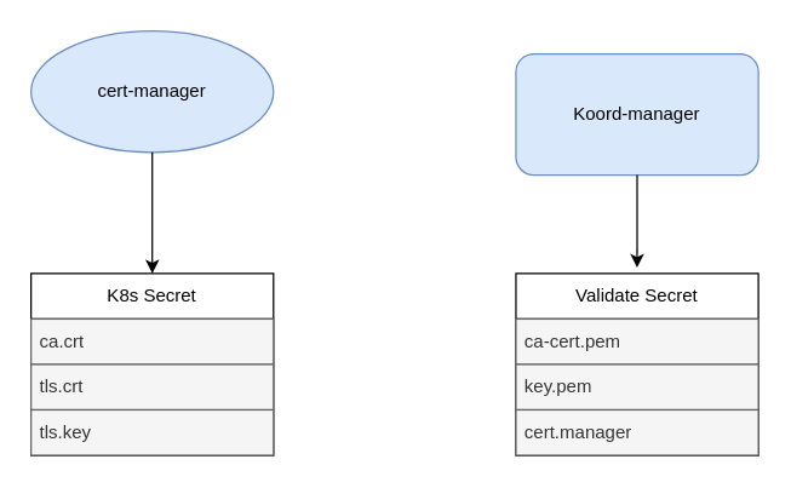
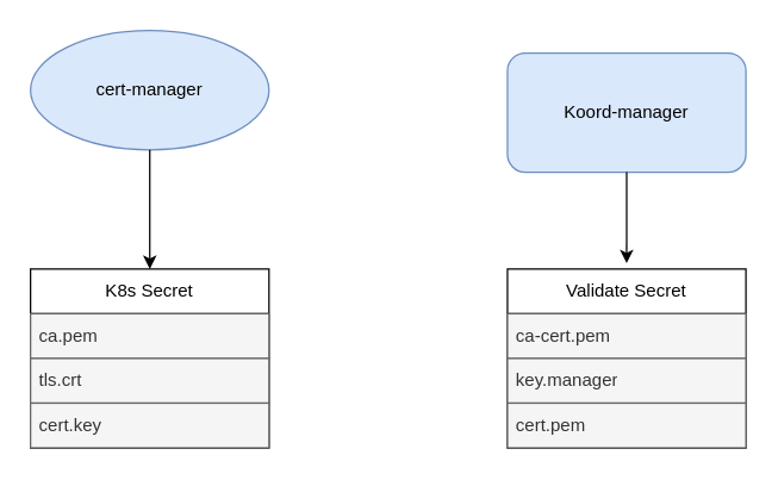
  <mxCell id="0" />
  <mxCell id="1" parent="0" />
  <mxCell id="2" value="cert-manager" style="ellipse;whiteSpace=wrap;html=1;fillColor=#dae8fc;strokeColor=#6c8ebf;" vertex="1" parent="1"><mxGeometry x="20" y="20" width="160" height="80" as="geometry" /></mxCell>
  <mxCell id="3" value="Koord-manager" style="rounded=1;whiteSpace=wrap;html=1;fillColor=#dae8fc;strokeColor=#6c8ebf;" vertex="1" parent="1"><mxGeometry x="340" y="35" width="160" height="80" as="geometry" /></mxCell>
  <mxCell id="4" value="" style="endArrow=classic;html=1;rounded=0;exitX=0.5;exitY=1;exitDx=0;exitDy=0;" edge="1" parent="1" source="2"><mxGeometry width="50" height="50" relative="1" as="geometry"><mxPoint x="300" y="260" as="sourcePoint" /><mxPoint x="100" y="180" as="targetPoint" /></mxGeometry></mxCell>
  <mxCell id="5" value="K8s Secret" style="swimlane;fontStyle=0;childLayout=stackLayout;horizontal=1;startSize=30;horizontalStack=0;resizeParent=1;resizeParentMax=0;resizeLast=0;collapsible=1;marginBottom=0;whiteSpace=wrap;html=1;" vertex="1" parent="1"><mxGeometry x="20" y="180" width="160" height="120" as="geometry"><mxRectangle x="120" y="240" width="100" height="30" as="alternateBounds" /></mxGeometry></mxCell>
- <mxCell id="6" value="ca.crt" style="text;strokeColor=#666666;fillColor=#f5f5f5;align=left;verticalAlign=middle;spacingLeft=4;spacingRight=4;overflow=hidden;points=[[0,0.5],[1,0.5]];portConstraint=eastwest;rotatable=0;whiteSpace=wrap;html=1;fontColor=#333333;" vertex="1" parent="5"><mxGeometry y="30" width="160" height="30" as="geometry" /></mxCell>
+ <mxCell id="6" value="ca.pem" style="text;strokeColor=#666666;fillColor=#f5f5f5;align=left;verticalAlign=middle;spacingLeft=4;spacingRight=4;overflow=hidden;points=[[0,0.5],[1,0.5]];portConstraint=eastwest;rotatable=0;whiteSpace=wrap;html=1;fontColor=#333333;" vertex="1" parent="5"><mxGeometry y="30" width="160" height="30" as="geometry" /></mxCell>
  <mxCell id="7" value="tls.crt" style="text;strokeColor=#666666;fillColor=#f5f5f5;align=left;verticalAlign=middle;spacingLeft=4;spacingRight=4;overflow=hidden;points=[[0,0.5],[1,0.5]];portConstraint=eastwest;rotatable=0;whiteSpace=wrap;html=1;fontColor=#333333;" vertex="1" parent="5"><mxGeometry y="60" width="160" height="30" as="geometry" /></mxCell>
- <mxCell id="8" value="tls.key" style="text;strokeColor=#666666;fillColor=#f5f5f5;align=left;verticalAlign=middle;spacingLeft=4;spacingRight=4;overflow=hidden;points=[[0,0.5],[1,0.5]];portConstraint=eastwest;rotatable=0;whiteSpace=wrap;html=1;fontColor=#333333;" vertex="1" parent="5"><mxGeometry y="90" width="160" height="30" as="geometry" /></mxCell>
+ <mxCell id="8" value="cert.key" style="text;strokeColor=#666666;fillColor=#f5f5f5;align=left;verticalAlign=middle;spacingLeft=4;spacingRight=4;overflow=hidden;points=[[0,0.5],[1,0.5]];portConstraint=eastwest;rotatable=0;whiteSpace=wrap;html=1;fontColor=#333333;" vertex="1" parent="5"><mxGeometry y="90" width="160" height="30" as="geometry" /></mxCell>
  <mxCell id="9" value="" style="endArrow=classic;html=1;rounded=0;exitX=0.5;exitY=1;exitDx=0;exitDy=0;entryX=0.571;entryY=-0.044;entryDx=0;entryDy=0;entryPerimeter=0;" edge="1" parent="1" source="3"><mxGeometry width="50" height="50" relative="1" as="geometry"><mxPoint x="280" y="230" as="sourcePoint" /><mxPoint x="419.94" y="176.04" as="targetPoint" /></mxGeometry></mxCell>
  <mxCell id="10" value="Validate Secret" style="swimlane;fontStyle=0;childLayout=stackLayout;horizontal=1;startSize=30;horizontalStack=0;resizeParent=1;resizeParentMax=0;resizeLast=0;collapsible=1;marginBottom=0;whiteSpace=wrap;html=1;" vertex="1" parent="1"><mxGeometry x="340" y="180" width="160" height="120" as="geometry"><mxRectangle x="120" y="240" width="100" height="30" as="alternateBounds" /></mxGeometry></mxCell>
  <mxCell id="11" value="ca-cert.pem" style="text;strokeColor=#666666;fillColor=#f5f5f5;align=left;verticalAlign=middle;spacingLeft=4;spacingRight=4;overflow=hidden;points=[[0,0.5],[1,0.5]];portConstraint=eastwest;rotatable=0;whiteSpace=wrap;html=1;fontColor=#333333;" vertex="1" parent="10"><mxGeometry y="30" width="160" height="30" as="geometry" /></mxCell>
- <mxCell id="12" value="key.pem" style="text;strokeColor=#666666;fillColor=#f5f5f5;align=left;verticalAlign=middle;spacingLeft=4;spacingRight=4;overflow=hidden;points=[[0,0.5],[1,0.5]];portConstraint=eastwest;rotatable=0;whiteSpace=wrap;html=1;fontColor=#333333;" vertex="1" parent="10"><mxGeometry y="60" width="160" height="30" as="geometry" /></mxCell>
- <mxCell id="13" value="cert.manager" style="text;strokeColor=#666666;fillColor=#f5f5f5;align=left;verticalAlign=middle;spacingLeft=4;spacingRight=4;overflow=hidden;points=[[0,0.5],[1,0.5]];portConstraint=eastwest;rotatable=0;whiteSpace=wrap;html=1;fontColor=#333333;" vertex="1" parent="10"><mxGeometry y="90" width="160" height="30" as="geometry" /></mxCell>
+ <mxCell id="12" value="key.manager" style="text;strokeColor=#666666;fillColor=#f5f5f5;align=left;verticalAlign=middle;spacingLeft=4;spacingRight=4;overflow=hidden;points=[[0,0.5],[1,0.5]];portConstraint=eastwest;rotatable=0;whiteSpace=wrap;html=1;fontColor=#333333;" vertex="1" parent="10"><mxGeometry y="60" width="160" height="30" as="geometry" /></mxCell>
+ <mxCell id="13" value="cert.pem" style="text;strokeColor=#666666;fillColor=#f5f5f5;align=left;verticalAlign=middle;spacingLeft=4;spacingRight=4;overflow=hidden;points=[[0,0.5],[1,0.5]];portConstraint=eastwest;rotatable=0;whiteSpace=wrap;html=1;fontColor=#333333;" vertex="1" parent="10"><mxGeometry y="90" width="160" height="30" as="geometry" /></mxCell>
